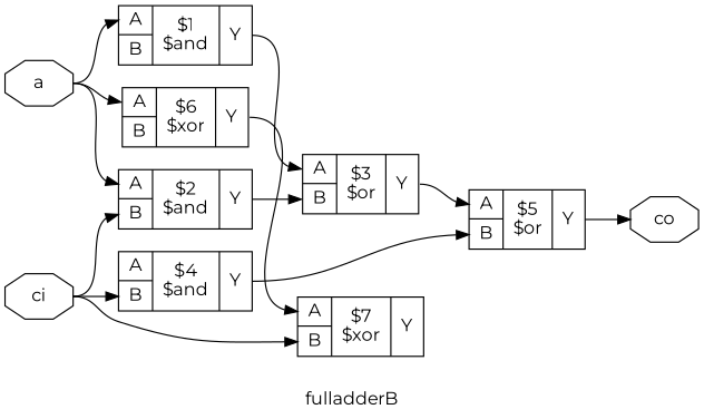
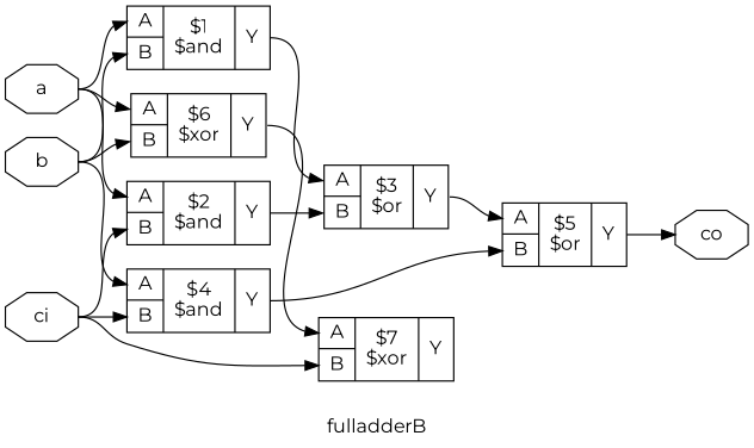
  digraph {
    fontname=Montserrat
    label=fulladderB
    rankdir=LR
    remincross=true
    node [fontname=Montserrat shape=record]
    edge [color=black fontname=Montserrat headport="p12:w" tailport=e]
    n1 [color=black fontcolor=black label=a shape=octagon]
    n2 [label="{{<p12> A|<p13> B}|$1\n$and|{<p14> Y}}"]
    n3 [label="{{<p12> A|<p13> B}|$2\n$and|{<p14> Y}}"]
    n4 [label="{{<p12> A|<p13> B}|$6\n$xor|{<p14> Y}}"]
    n5 [label="{{<p12> A|<p13> B}|$3\n$or|{<p14> Y}}"]
    n6 [label="{{<p12> A|<p13> B}|$7\n$xor|{<p14> Y}}"]
+   n7 [color=black fontcolor=black label=b shape=octagon]
    n8 [label="{{<p12> A|<p13> B}|$4\n$and|{<p14> Y}}"]
    n9 [label="{{<p12> A|<p13> B}|$5\n$or|{<p14> Y}}"]
    n10 [color=black fontcolor=black label=ci shape=octagon]
    n11 [color=black fontcolor=black label=co shape=octagon]
    n1 -> n2
    n1 -> n3
    n1 -> n4
    n2 -> n5 [tailport="p14:e"]
    n3 -> n5 [headport="p13:w" tailport="p14:e"]
    n4 -> n6 [tailport="p14:e"]
    n5 -> n9 [tailport="p14:e"]
+   n7 -> n2 [headport="p13:w"]
+   n7 -> n4 [headport="p13:w"]
+   n7 -> n8
    n8 -> n9 [headport="p13:w" tailport="p14:e"]
    n9 -> n11 [headport=w tailport="p14:e"]
    n10 -> n3 [headport="p13:w"]
    n10 -> n6 [headport="p13:w"]
    n10 -> n8 [headport="p13:w"]
  }
